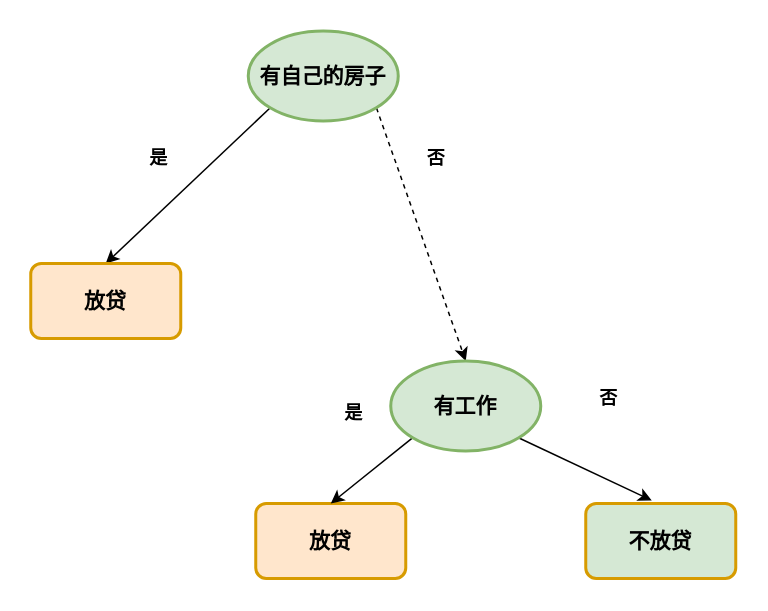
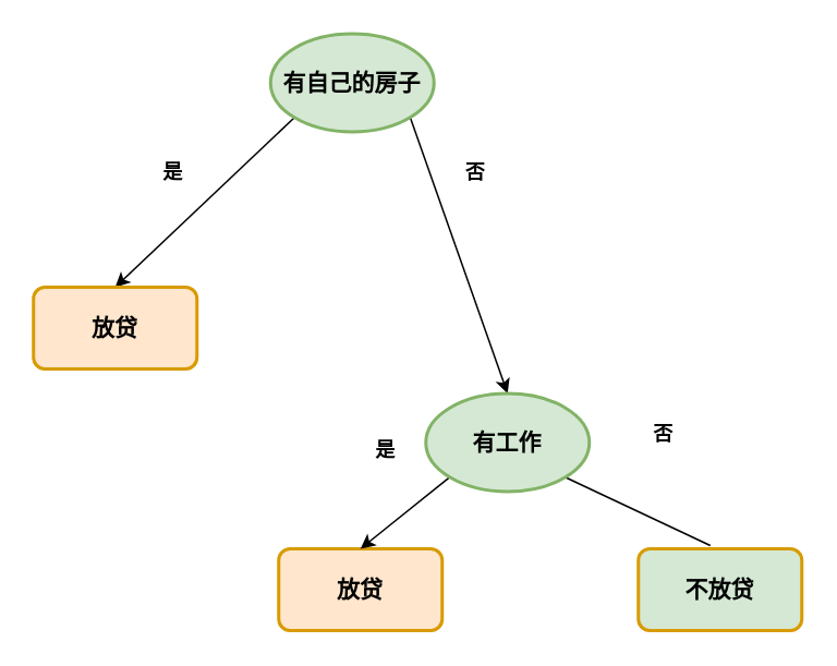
  <mxCell id="0" />
  <mxCell id="1" parent="0" />
  <mxCell id="2" style="edgeStyle=none;rounded=0;orthogonalLoop=1;jettySize=auto;html=1;exitX=0.145;exitY=0.855;exitDx=0;exitDy=0;exitPerimeter=0;entryX=0.5;entryY=0;entryDx=0;entryDy=0;" parent="1" source="4" target="5" edge="1"><mxGeometry relative="1" as="geometry" /></mxCell>
- <mxCell id="3" style="edgeStyle=none;rounded=0;orthogonalLoop=1;jettySize=auto;html=1;exitX=0.855;exitY=0.855;exitDx=0;exitDy=0;exitPerimeter=0;entryX=0.5;entryY=0;entryDx=0;entryDy=0;entryPerimeter=0;dashed=1;" parent="1" source="4" target="11" edge="1"><mxGeometry relative="1" as="geometry" /></mxCell>
+ <mxCell id="3" style="edgeStyle=none;rounded=0;orthogonalLoop=1;jettySize=auto;html=1;exitX=0.855;exitY=0.855;exitDx=0;exitDy=0;exitPerimeter=0;entryX=0.5;entryY=0;entryDx=0;entryDy=0;entryPerimeter=0;" parent="1" source="4" target="11" edge="1"><mxGeometry relative="1" as="geometry" /></mxCell>
  <mxCell id="4" value="&lt;font style=&quot;font-size: 14px;&quot;&gt;&lt;span style=&quot;font-size: 14px;&quot;&gt;有自己的房子&lt;/span&gt;&lt;/font&gt;" style="strokeWidth=2;html=1;shape=mxgraph.flowchart.start_1;whiteSpace=wrap;fillColor=#d5e8d4;strokeColor=#82b366;fontSize=14;fontStyle=1" parent="1" vertex="1"><mxGeometry x="165" y="20" width="100" height="60" as="geometry" /></mxCell>
  <mxCell id="5" value="放贷" style="rounded=1;whiteSpace=wrap;html=1;absoluteArcSize=1;arcSize=14;strokeWidth=2;fillColor=#ffe6cc;strokeColor=#d79b00;fontSize=14;fontStyle=1" parent="1" vertex="1"><mxGeometry x="20" y="175" width="100" height="50" as="geometry" /></mxCell>
  <mxCell id="6" value="是" style="text;html=1;resizable=0;autosize=1;align=center;verticalAlign=middle;points=[];fillColor=none;strokeColor=none;rounded=0;fontStyle=1" parent="1" vertex="1"><mxGeometry x="90" y="95" width="30" height="20" as="geometry" /></mxCell>
  <mxCell id="7" value="放贷" style="rounded=1;whiteSpace=wrap;html=1;absoluteArcSize=1;arcSize=14;strokeWidth=2;fillColor=#ffe6cc;strokeColor=#d79b00;fontSize=14;fontStyle=1" parent="1" vertex="1"><mxGeometry x="170" y="335" width="100" height="50" as="geometry" /></mxCell>
  <mxCell id="8" value="否" style="text;html=1;resizable=0;autosize=1;align=center;verticalAlign=middle;points=[];fillColor=none;strokeColor=none;rounded=0;fontStyle=1" parent="1" vertex="1"><mxGeometry x="275" y="95" width="30" height="20" as="geometry" /></mxCell>
  <mxCell id="9" style="edgeStyle=none;rounded=0;orthogonalLoop=1;jettySize=auto;html=1;exitX=0.145;exitY=0.855;exitDx=0;exitDy=0;exitPerimeter=0;entryX=0.5;entryY=0;entryDx=0;entryDy=0;" parent="1" source="11" target="7" edge="1"><mxGeometry relative="1" as="geometry" /></mxCell>
- <mxCell id="10" style="edgeStyle=none;rounded=0;orthogonalLoop=1;jettySize=auto;html=1;exitX=0.855;exitY=0.855;exitDx=0;exitDy=0;exitPerimeter=0;entryX=0.44;entryY=-0.04;entryDx=0;entryDy=0;entryPerimeter=0;" parent="1" source="11" target="12" edge="1"><mxGeometry relative="1" as="geometry" /></mxCell>
+ <mxCell id="10" style="edgeStyle=none;rounded=0;orthogonalLoop=1;jettySize=auto;html=1;exitX=0.855;exitY=0.855;exitDx=0;exitDy=0;exitPerimeter=0;entryX=0.44;entryY=-0.04;entryDx=0;entryDy=0;entryPerimeter=0;endArrow=none;" parent="1" source="11" target="12" edge="1"><mxGeometry relative="1" as="geometry" /></mxCell>
  <mxCell id="11" value="有工作" style="strokeWidth=2;html=1;shape=mxgraph.flowchart.start_1;whiteSpace=wrap;fillColor=#d5e8d4;strokeColor=#82b366;fontSize=14;fontStyle=1" parent="1" vertex="1"><mxGeometry x="260" y="240" width="100" height="60" as="geometry" /></mxCell>
  <mxCell id="12" value="不放贷" style="rounded=1;whiteSpace=wrap;html=1;absoluteArcSize=1;arcSize=14;strokeWidth=2;fillColor=#d5e8d4;strokeColor=#d79b00;fontSize=14;fontStyle=1;" parent="1" vertex="1"><mxGeometry x="390" y="335" width="100" height="50" as="geometry" /></mxCell>
  <mxCell id="13" value="是" style="text;html=1;resizable=0;autosize=1;align=center;verticalAlign=middle;points=[];fillColor=none;strokeColor=none;rounded=0;fontStyle=1" parent="1" vertex="1"><mxGeometry x="220" y="265" width="30" height="20" as="geometry" /></mxCell>
  <mxCell id="14" value="否" style="text;html=1;resizable=0;autosize=1;align=center;verticalAlign=middle;points=[];fillColor=none;strokeColor=none;rounded=0;fontStyle=1" parent="1" vertex="1"><mxGeometry x="390" y="255" width="30" height="20" as="geometry" /></mxCell>
